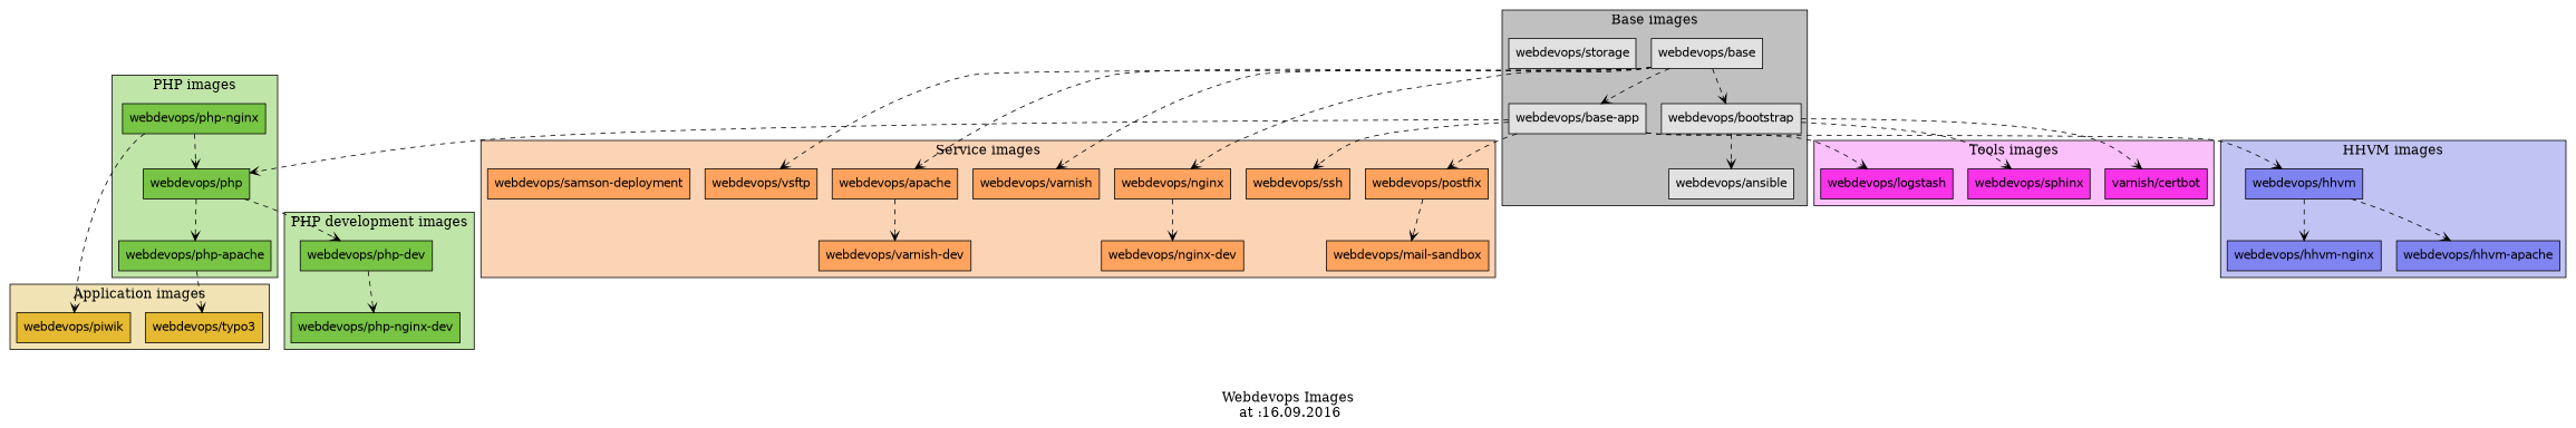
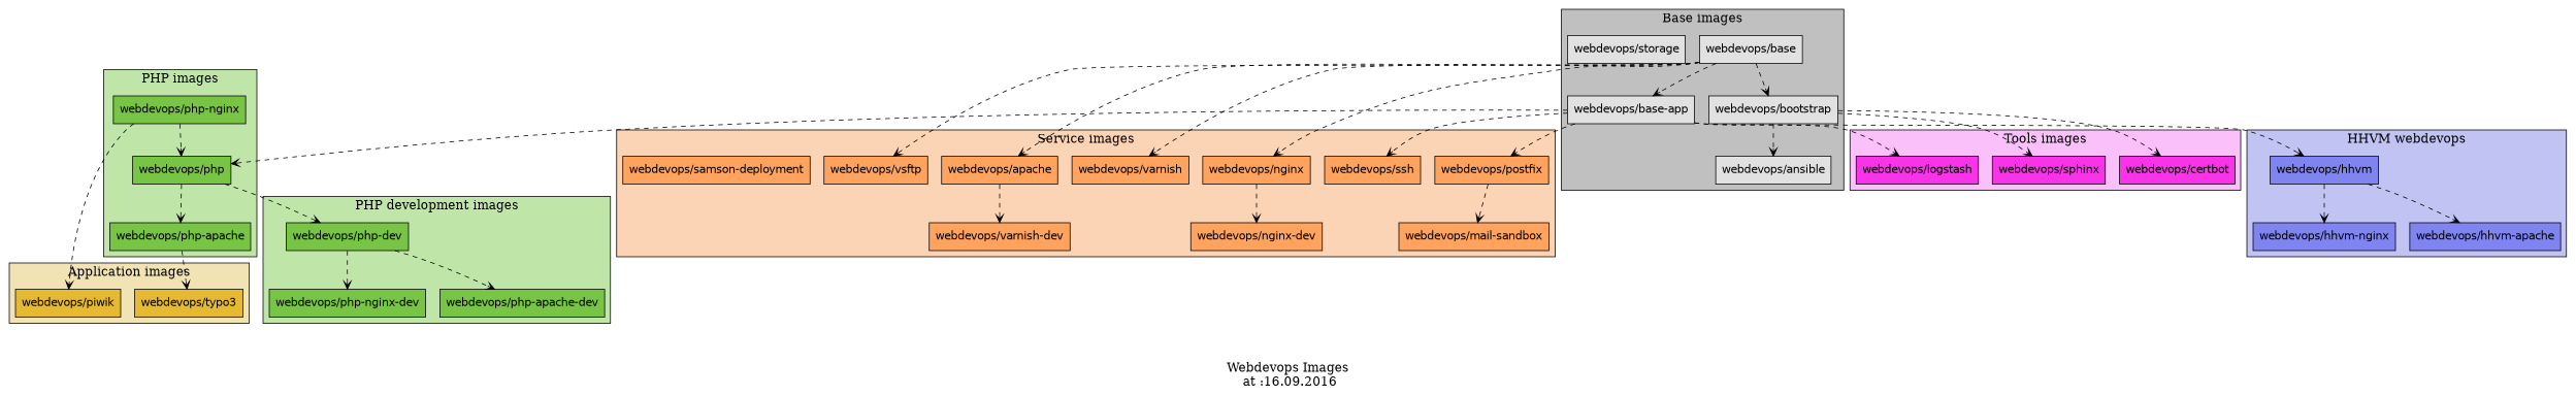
  digraph {
    bgcolor=white
    fontcolor=black
    fontsize=16
    label="\n\nWebdevops Images\n at :16.09.2016"
    rankdir=TP
    node [color=black fillcolor="#ffa35f" fontcolor=black fontname=Helvetica shape=box style=filled]
    edge [arrowhead=open color=black fontcolor=white fontname=Courier fontsize=12 style=dashed]
    "webdevops/php" [fillcolor="#78c445"]
    "webdevops/php-nginx" [fillcolor="#78c445"]
    "webdevops/php-apache" [fillcolor="#78c445"]
    "webdevops/varnish"
    "webdevops/nginx"
    "webdevops/nginx-dev"
    "webdevops/ssh"
    "webdevops/postfix"
    "webdevops/mail-sandbox"
    "webdevops/vsftp"
    "webdevops/apache"
    n12 [label="webdevops/varnish-dev"]
    "webdevops/samson-deployment"
    "webdevops/typo3" [fillcolor="#e5b931"]
    "webdevops/piwik" [fillcolor="#e5b931"]
    "webdevops/bootstrap" [fillcolor="#e1e1e1"]
    "webdevops/ansible" [fillcolor="#e1e1e1"]
    "webdevops/base" [fillcolor="#e1e1e1"]
    "webdevops/storage" [fillcolor="#e1e1e1"]
    "webdevops/base-app" [fillcolor="#e1e1e1"]
    "webdevops/hhvm" [fillcolor="#7f84f1"]
    "webdevops/hhvm-nginx" [fillcolor="#7f84f1"]
    "webdevops/hhvm-apache" [fillcolor="#7f84f1"]
    "webdevops/sphinx" [fillcolor="#f833e8"]
    "webdevops/logstash" [fillcolor="#f833e8"]
-   "webdevops/certbot" [fillcolor="#f833e8" label="varnish/certbot"]
+   "webdevops/certbot" [fillcolor="#f833e8"]
    "webdevops/php-dev" [fillcolor="#78c445"]
    "webdevops/php-nginx-dev" [fillcolor="#78c445"]
+   "webdevops/php-apache-dev" [fillcolor="#78c445"]
    subgraph cluster_1 {
      fillcolor="#c0e5a8"
      label="PHP images"
      style=filled
      "webdevops/php"
      "webdevops/php-nginx"
      "webdevops/php-apache"
    }
    subgraph cluster_2 {
      fillcolor="#fbd3b5"
      label="Service images"
      style=filled
      "webdevops/varnish"
      "webdevops/nginx"
      "webdevops/nginx-dev"
      "webdevops/ssh"
      "webdevops/postfix"
      "webdevops/mail-sandbox"
      "webdevops/vsftp"
      "webdevops/apache"
      n12
      "webdevops/samson-deployment"
    }
    subgraph cluster_3 {
      fillcolor="#f2e3b5"
      label="Application images"
      style=filled
      "webdevops/typo3"
      "webdevops/piwik"
    }
    subgraph cluster_4 {
      fillcolor=gray
      label="Base images"
      style=filled
      "webdevops/bootstrap"
      "webdevops/ansible"
      "webdevops/base"
      "webdevops/storage"
      "webdevops/base-app"
    }
    subgraph cluster_5 {
      fillcolor="#c1c3f2"
-     label="HHVM images"
+     label="HHVM webdevops"
      style=filled
      "webdevops/hhvm"
      "webdevops/hhvm-nginx"
      "webdevops/hhvm-apache"
    }
    subgraph cluster_6 {
      fillcolor="#fac0fa"
      label="Tools images"
      style=filled
      "webdevops/sphinx"
      "webdevops/logstash"
      "webdevops/certbot"
    }
    subgraph cluster_7 {
      fillcolor="#c0e5a8"
      label="PHP development images"
      style=filled
      "webdevops/php-dev"
      "webdevops/php-nginx-dev"
+     "webdevops/php-apache-dev"
    }
    "webdevops/php" -> "webdevops/php-apache"
    "webdevops/php" -> "webdevops/php-dev"
    "webdevops/php-nginx" -> "webdevops/php"
    "webdevops/php-nginx" -> "webdevops/piwik"
    "webdevops/php-apache" -> "webdevops/typo3"
    "webdevops/nginx" -> "webdevops/nginx-dev"
    "webdevops/postfix" -> "webdevops/mail-sandbox"
    "webdevops/apache" -> n12
    "webdevops/bootstrap" -> "webdevops/ansible"
    "webdevops/bootstrap" -> "webdevops/sphinx"
    "webdevops/bootstrap" -> "webdevops/certbot"
    "webdevops/base" -> "webdevops/varnish"
    "webdevops/base" -> "webdevops/nginx"
    "webdevops/base" -> "webdevops/vsftp"
    "webdevops/base" -> "webdevops/apache"
    "webdevops/base" -> "webdevops/bootstrap"
    "webdevops/base" -> "webdevops/base-app"
    "webdevops/base-app" -> "webdevops/php"
    "webdevops/base-app" -> "webdevops/ssh"
    "webdevops/base-app" -> "webdevops/postfix"
    "webdevops/base-app" -> "webdevops/hhvm"
    "webdevops/base-app" -> "webdevops/logstash"
    "webdevops/hhvm" -> "webdevops/hhvm-nginx"
    "webdevops/hhvm" -> "webdevops/hhvm-apache"
    "webdevops/php-dev" -> "webdevops/php-nginx-dev"
+   "webdevops/php-dev" -> "webdevops/php-apache-dev"
  }
